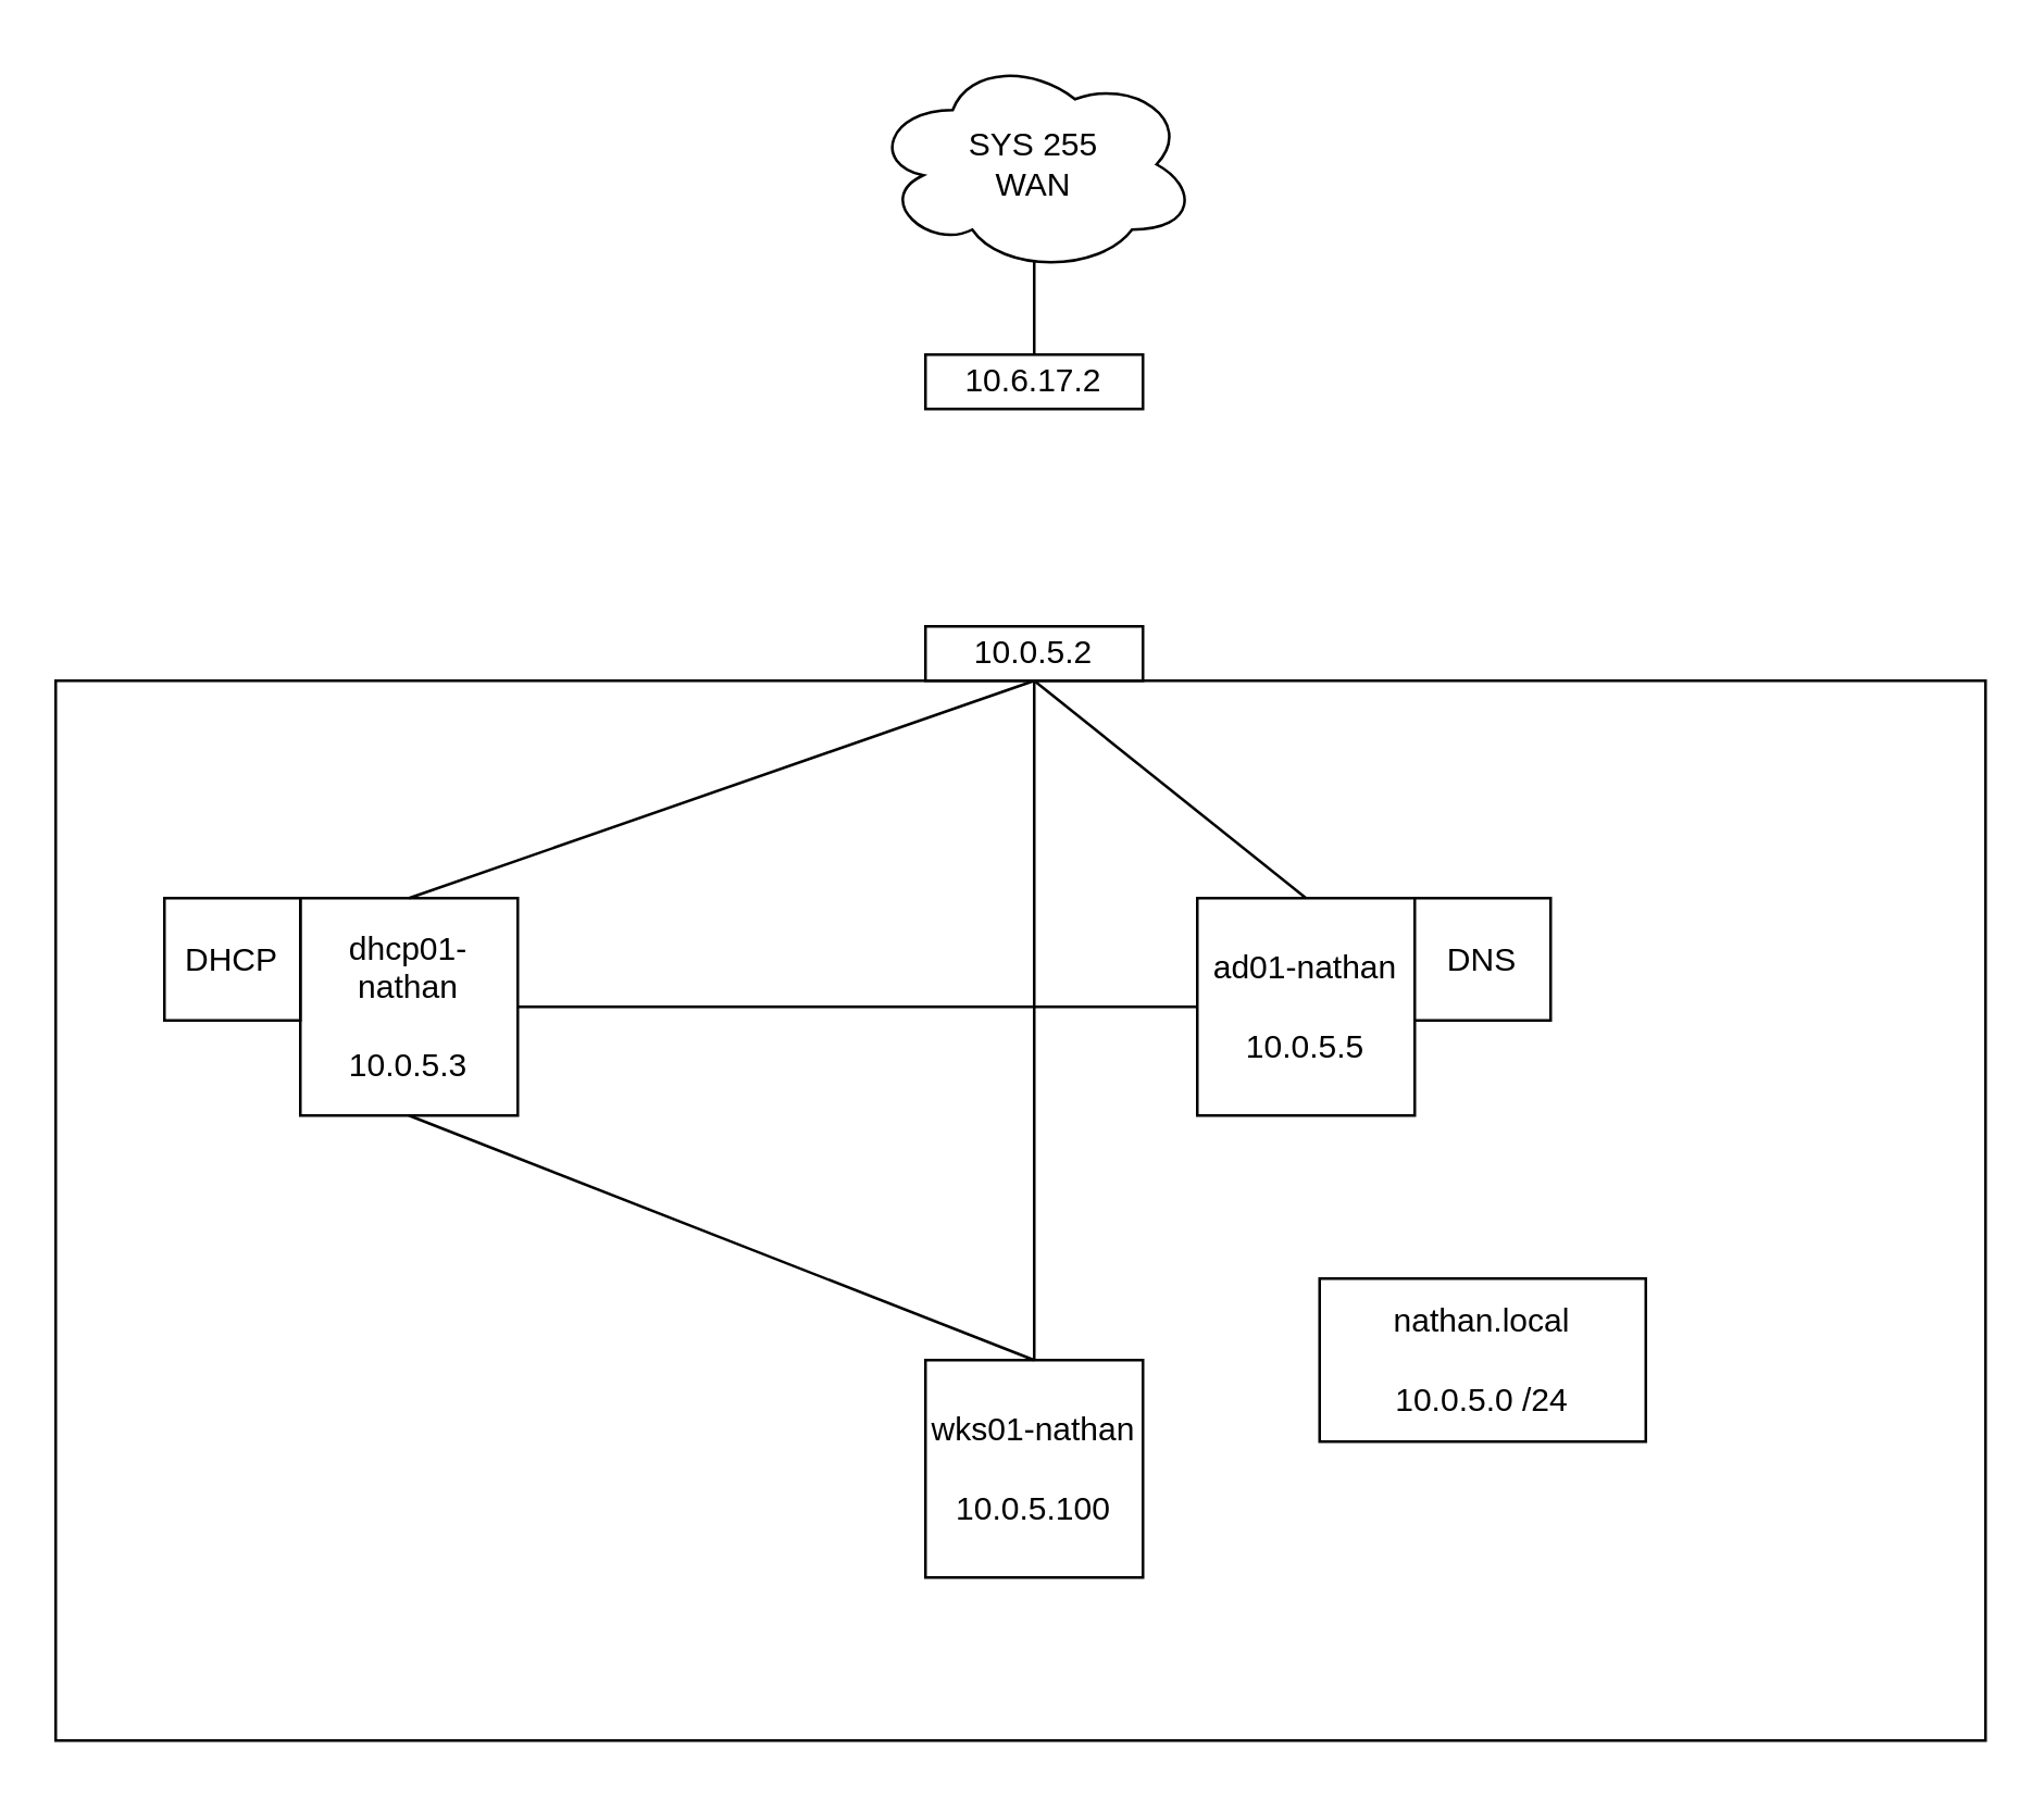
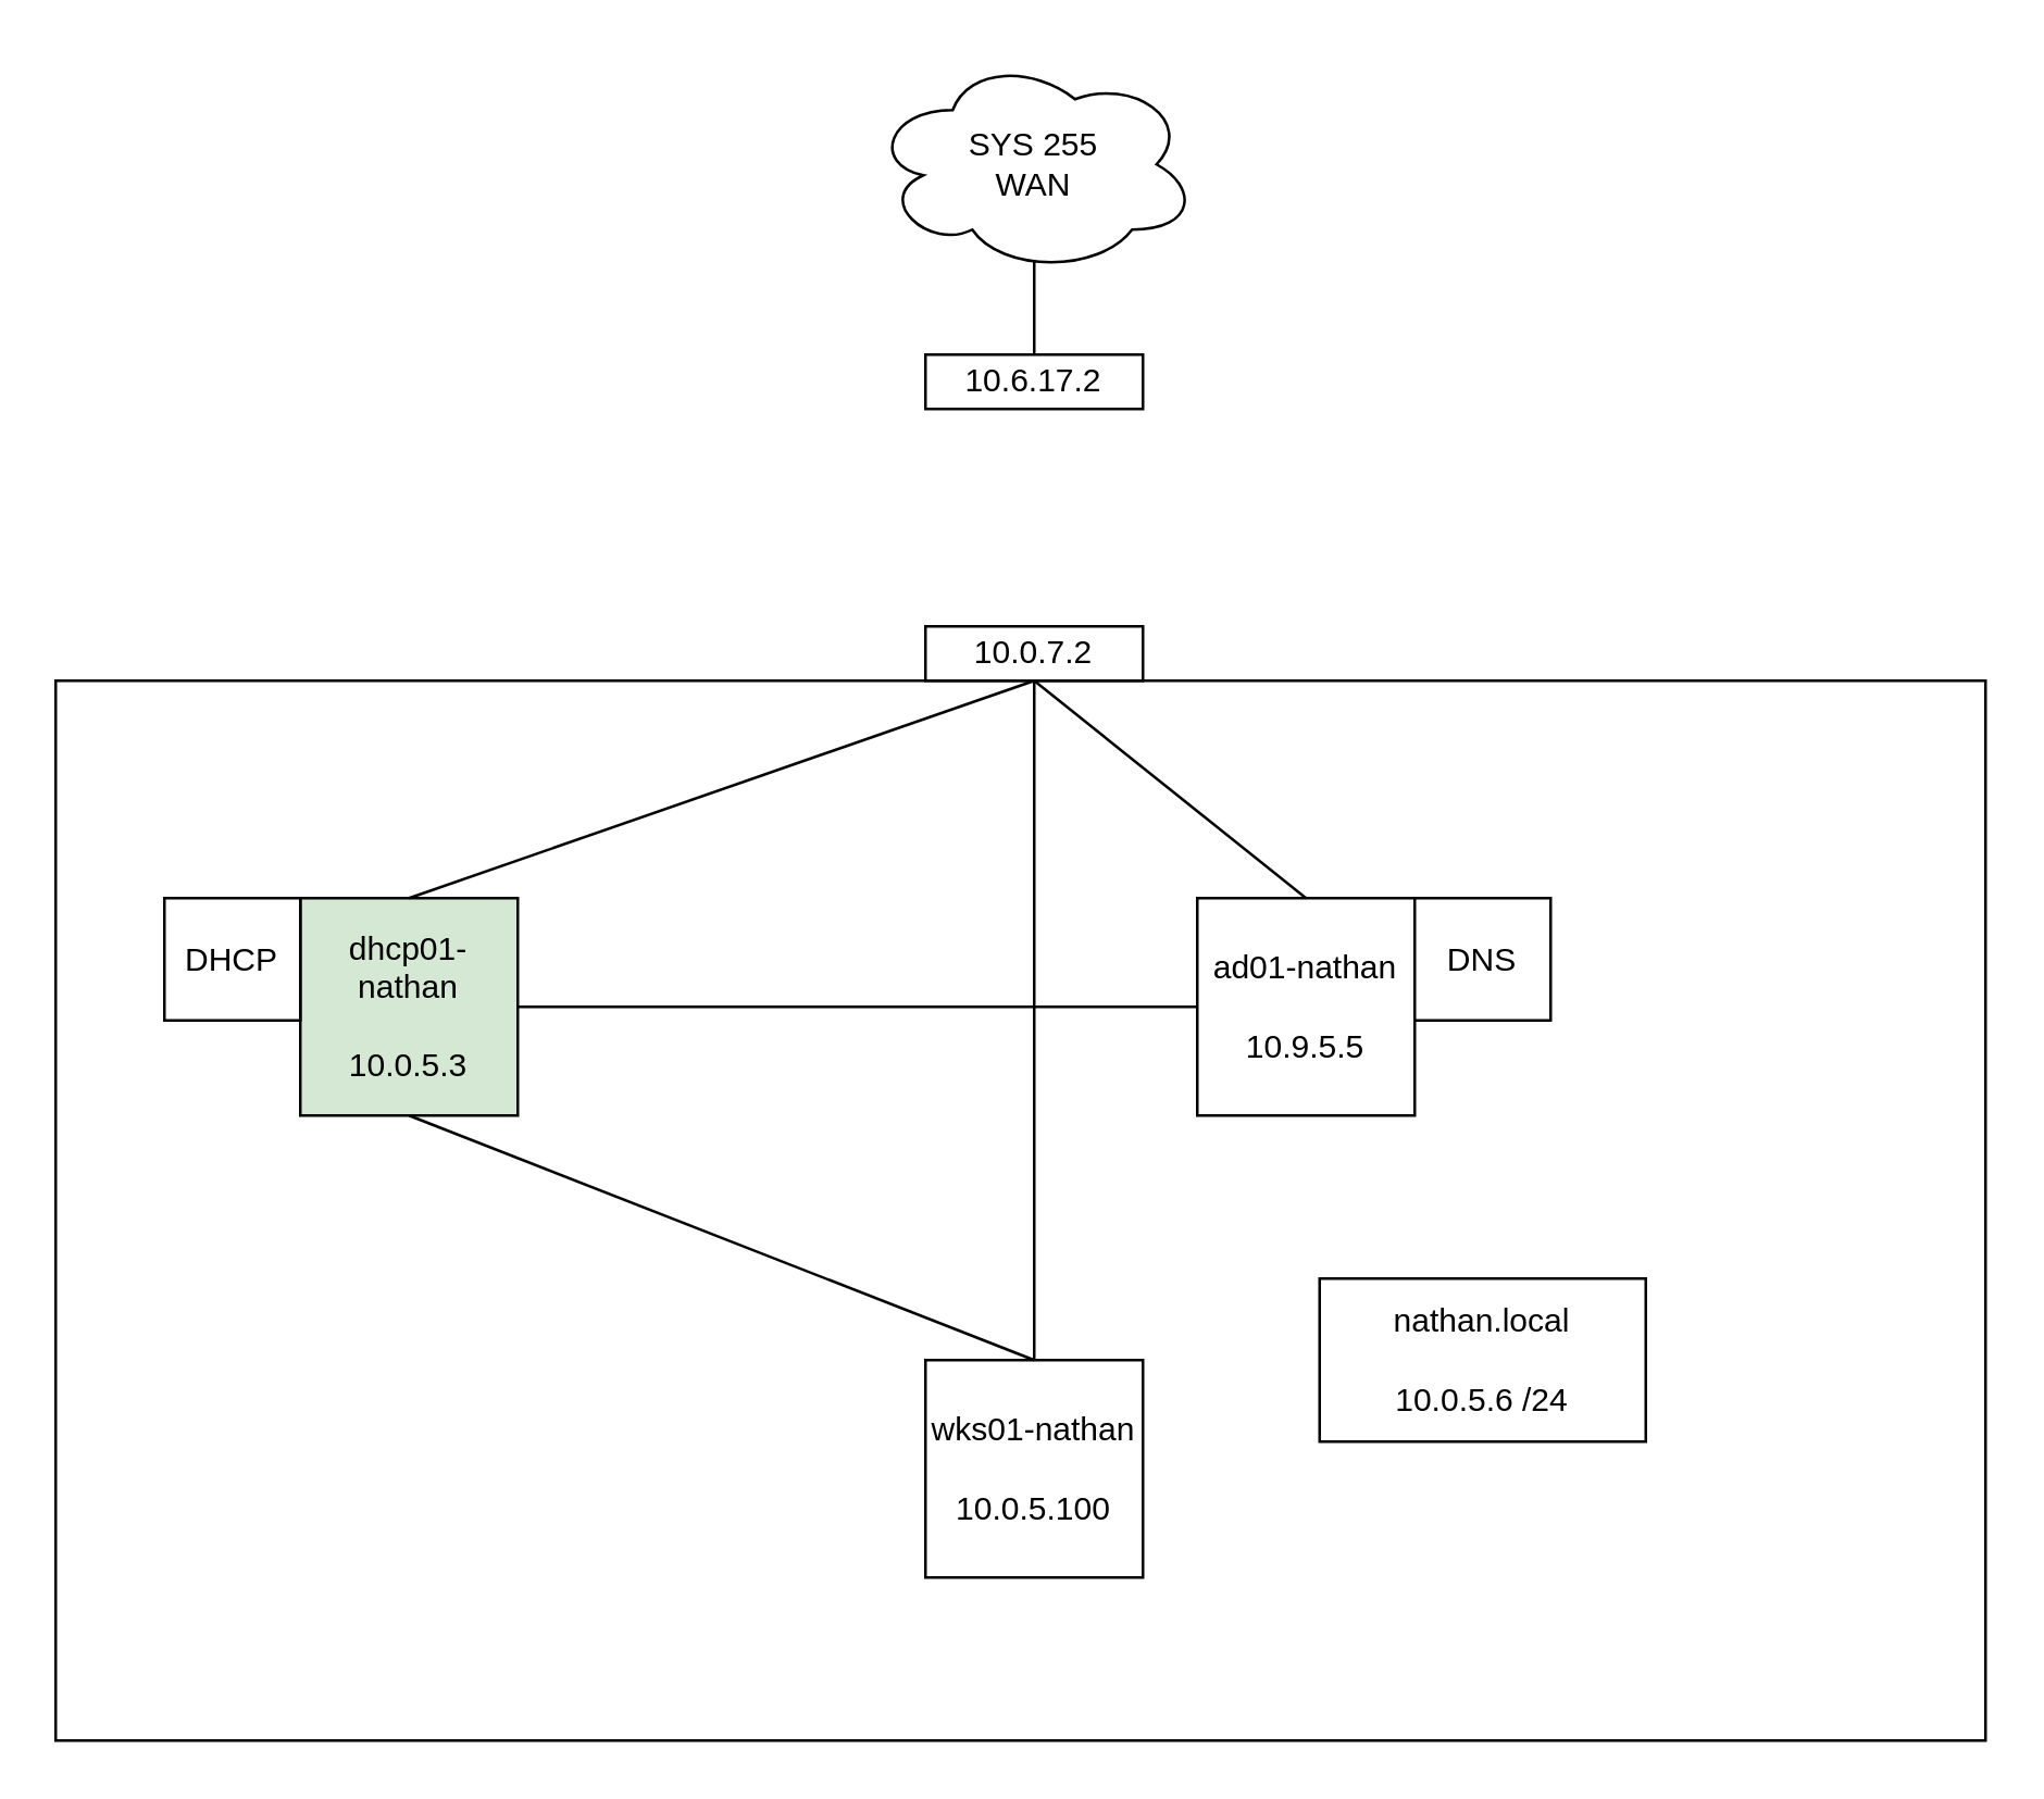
  <mxCell id="0" />
  <mxCell id="1" parent="0" />
  <mxCell id="2" value="" style="rounded=0;whiteSpace=wrap;html=1;glass=0;perimeterSpacing=1;strokeWidth=1;movable=0;resizable=0;rotatable=0;deletable=0;editable=0;locked=1;connectable=0;" vertex="1" parent="1"><mxGeometry x="20" y="250" width="710" height="390" as="geometry" /></mxCell>
  <mxCell id="3" value="wks01-nathan&lt;br&gt;&lt;br&gt;10.0.5.100" style="whiteSpace=wrap;html=1;aspect=fixed;" parent="1" vertex="1"><mxGeometry x="340" y="500" width="80" height="80" as="geometry" /></mxCell>
- <mxCell id="4" value="ad01-nathan&lt;br&gt;&lt;br&gt;10.0.5.5" style="whiteSpace=wrap;html=1;aspect=fixed;" parent="1" vertex="1"><mxGeometry x="440" y="330" width="80" height="80" as="geometry" /></mxCell>
- <mxCell id="5" value="dhcp01-nathan&lt;br&gt;&lt;br&gt;10.0.5.3" style="whiteSpace=wrap;html=1;aspect=fixed;" parent="1" vertex="1"><mxGeometry x="110" y="330" width="80" height="80" as="geometry" /></mxCell>
+ <mxCell id="4" value="ad01-nathan&lt;br&gt;&lt;br&gt;10.9.5.5" style="whiteSpace=wrap;html=1;aspect=fixed;" parent="1" vertex="1"><mxGeometry x="440" y="330" width="80" height="80" as="geometry" /></mxCell>
+ <mxCell id="5" value="dhcp01-nathan&lt;br&gt;&lt;br&gt;10.0.5.3" style="whiteSpace=wrap;html=1;aspect=fixed;fillColor=#d5e8d4;" parent="1" vertex="1"><mxGeometry x="110" y="330" width="80" height="80" as="geometry" /></mxCell>
  <mxCell id="6" value="" style="endArrow=none;html=1;rounded=0;exitX=0.5;exitY=1;exitDx=0;exitDy=0;entryX=0.5;entryY=0;entryDx=0;entryDy=0;" edge="1" parent="1" source="5" target="3"><mxGeometry width="50" height="50" relative="1" as="geometry"><mxPoint x="310" y="560" as="sourcePoint" /><mxPoint x="360" y="510" as="targetPoint" /></mxGeometry></mxCell>
- <mxCell id="7" value="10.0.5.2" style="rounded=0;whiteSpace=wrap;html=1;" vertex="1" parent="1"><mxGeometry x="340" y="230" width="80" height="20" as="geometry" /></mxCell>
+ <mxCell id="7" value="10.0.7.2" style="rounded=0;whiteSpace=wrap;html=1;" vertex="1" parent="1"><mxGeometry x="340" y="230" width="80" height="20" as="geometry" /></mxCell>
  <mxCell id="8" value="" style="endArrow=none;html=1;rounded=0;entryX=0.5;entryY=1;entryDx=0;entryDy=0;exitX=0.5;exitY=0;exitDx=0;exitDy=0;" edge="1" parent="1" source="4" target="7"><mxGeometry width="50" height="50" relative="1" as="geometry"><mxPoint x="310" y="560" as="sourcePoint" /><mxPoint x="360" y="510" as="targetPoint" /></mxGeometry></mxCell>
  <mxCell id="9" value="10.6.17.2" style="rounded=0;whiteSpace=wrap;html=1;" vertex="1" parent="1"><mxGeometry x="340" y="130" width="80" height="20" as="geometry" /></mxCell>
  <mxCell id="10" value="DNS" style="rounded=0;whiteSpace=wrap;html=1;" vertex="1" parent="1"><mxGeometry x="520" y="330" width="50" height="45" as="geometry" /></mxCell>
  <mxCell id="11" value="" style="endArrow=none;html=1;rounded=0;entryX=0.5;entryY=0;entryDx=0;entryDy=0;exitX=0.5;exitY=1;exitDx=0;exitDy=0;" edge="1" parent="1" source="7" target="3"><mxGeometry width="50" height="50" relative="1" as="geometry"><mxPoint x="310" y="560" as="sourcePoint" /><mxPoint x="360" y="510" as="targetPoint" /></mxGeometry></mxCell>
  <mxCell id="12" value="" style="endArrow=none;html=1;rounded=0;entryX=0.5;entryY=1;entryDx=0;entryDy=0;" edge="1" parent="1" target="7"><mxGeometry width="50" height="50" relative="1" as="geometry"><mxPoint x="150" y="330" as="sourcePoint" /><mxPoint x="200" y="280" as="targetPoint" /></mxGeometry></mxCell>
  <mxCell id="13" value="" style="endArrow=none;html=1;rounded=0;entryX=1;entryY=0.5;entryDx=0;entryDy=0;exitX=0;exitY=0.5;exitDx=0;exitDy=0;" edge="1" parent="1" source="4" target="5"><mxGeometry width="50" height="50" relative="1" as="geometry"><mxPoint x="310" y="560" as="sourcePoint" /><mxPoint x="360" y="510" as="targetPoint" /></mxGeometry></mxCell>
  <mxCell id="14" value="DHCP" style="rounded=0;whiteSpace=wrap;html=1;" vertex="1" parent="1"><mxGeometry x="60" y="330" width="50" height="45" as="geometry" /></mxCell>
- <mxCell id="15" value="nathan.local&lt;br&gt;&lt;br&gt;10.0.5.0 /24" style="rounded=0;whiteSpace=wrap;html=1;" vertex="1" parent="1"><mxGeometry x="485" y="470" width="120" height="60" as="geometry" /></mxCell>
+ <mxCell id="15" value="nathan.local&lt;br&gt;&lt;br&gt;10.0.5.6 /24" style="rounded=0;whiteSpace=wrap;html=1;" vertex="1" parent="1"><mxGeometry x="485" y="470" width="120" height="60" as="geometry" /></mxCell>
  <mxCell id="16" value="" style="endArrow=none;html=1;rounded=0;entryX=0.5;entryY=0;entryDx=0;entryDy=0;" edge="1" parent="1" target="9"><mxGeometry width="50" height="50" relative="1" as="geometry"><mxPoint x="380" y="90" as="sourcePoint" /><mxPoint x="370" y="410" as="targetPoint" /></mxGeometry></mxCell>
  <mxCell id="17" value="SYS 255&lt;br&gt;WAN" style="ellipse;shape=cloud;whiteSpace=wrap;html=1;" vertex="1" parent="1"><mxGeometry x="320" y="20" width="120" height="80" as="geometry" /></mxCell>
